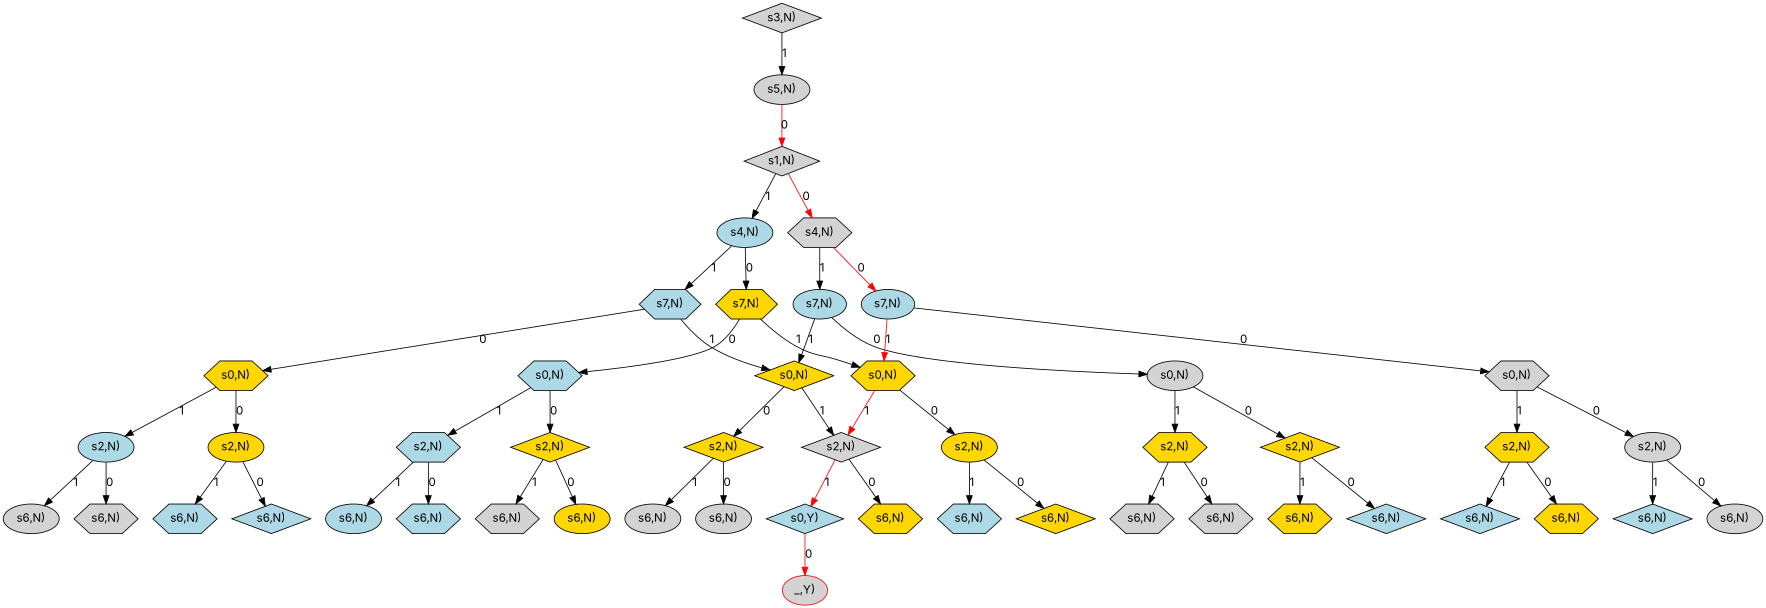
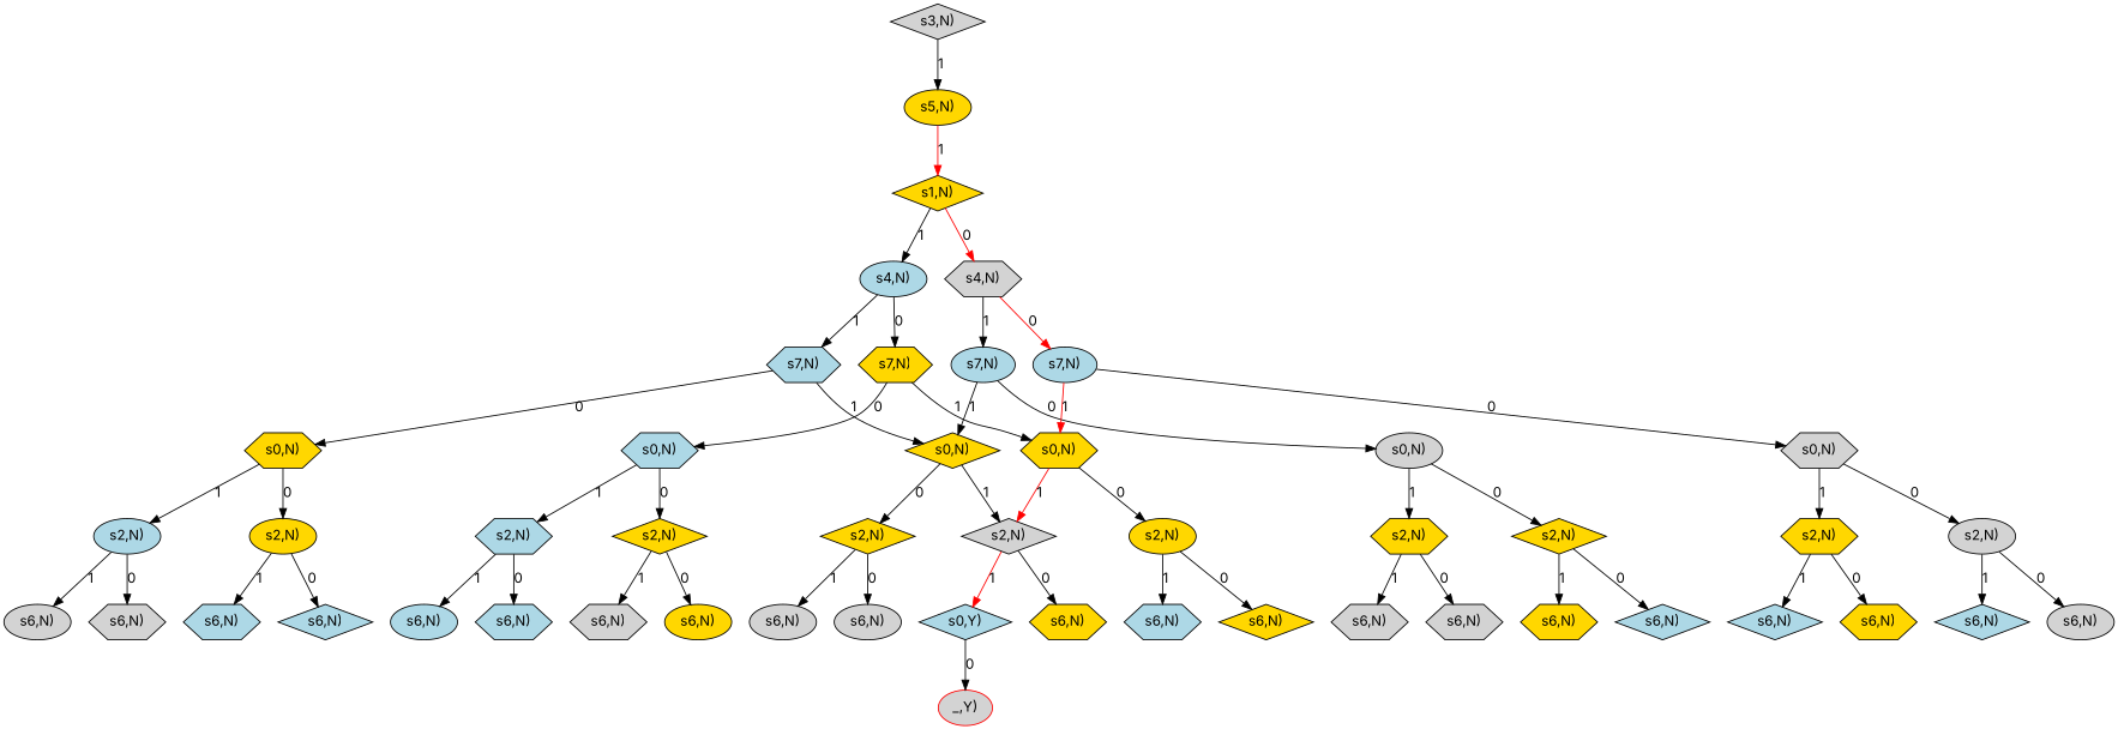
  strict digraph {
    fontname=Inter
    node [fillcolor=gold fontname=Inter shape=hexagon style=filled]
    edge [fontname=Inter]
    n1 [fillcolor=lightblue label="s0,Y)" shape=diamond]
    n2 [color=red fillcolor=lightgrey label="_,Y)" shape=ellipse]
    n3 [fillcolor=lightgrey label="s2,N)" shape=diamond]
    n4 [label="s6,N)"]
    n5 [label="s0,N)" shape=diamond]
    n6 [label="s2,N)" shape=diamond]
    n7 [fillcolor=lightgrey label="s6,N)" shape=ellipse]
    n8 [fillcolor=lightgrey label="s6,N)" shape=ellipse]
    n9 [fillcolor=lightblue label="s7,N)"]
    n10 [label="s0,N)"]
    n11 [fillcolor=lightblue label="s2,N)" shape=ellipse]
    n12 [label="s2,N)" shape=ellipse]
    n13 [fillcolor=lightgrey label="s6,N)" shape=ellipse]
    n14 [fillcolor=lightgrey label="s6,N)"]
    n15 [fillcolor=lightblue label="s6,N)"]
    n16 [fillcolor=lightblue label="s6,N)" shape=diamond]
    n17 [fillcolor=lightblue label="s4,N)" shape=ellipse]
    n18 [label="s7,N)"]
    n19 [label="s0,N)"]
    n20 [fillcolor=lightblue label="s0,N)"]
    n21 [label="s2,N)" shape=ellipse]
    n22 [fillcolor=lightblue label="s6,N)"]
    n23 [label="s6,N)" shape=diamond]
    n24 [fillcolor=lightblue label="s2,N)"]
    n25 [label="s2,N)" shape=diamond]
    n26 [fillcolor=lightblue label="s6,N)" shape=ellipse]
    n27 [fillcolor=lightblue label="s6,N)"]
    n28 [fillcolor=lightgrey label="s6,N)"]
    n29 [label="s6,N)" shape=ellipse]
-   n30 [fillcolor=lightgrey label="s1,N)" shape=diamond]
+   n30 [label="s1,N)" shape=diamond]
    n31 [fillcolor=lightgrey label="s4,N)"]
    n32 [fillcolor=lightblue label="s7,N)" shape=ellipse]
    n33 [fillcolor=lightblue label="s7,N)" shape=ellipse]
    n34 [fillcolor=lightgrey label="s0,N)" shape=ellipse]
    n35 [label="s2,N)"]
    n36 [label="s2,N)" shape=diamond]
    n37 [fillcolor=lightgrey label="s6,N)"]
    n38 [fillcolor=lightgrey label="s6,N)"]
    n39 [label="s6,N)"]
    n40 [fillcolor=lightblue label="s6,N)" shape=diamond]
    n41 [fillcolor=lightgrey label="s0,N)"]
    n42 [label="s2,N)"]
    n43 [fillcolor=lightgrey label="s2,N)" shape=ellipse]
    n44 [fillcolor=lightblue label="s6,N)" shape=diamond]
    n45 [label="s6,N)"]
    n46 [fillcolor=lightblue label="s6,N)" shape=diamond]
    n47 [fillcolor=lightgrey label="s6,N)" shape=ellipse]
-   n48 [fillcolor=lightgrey label="s5,N)" shape=ellipse]
+   n48 [label="s5,N)" shape=ellipse]
    n49 [fillcolor=lightgrey label="s3,N)" shape=diamond]
-   n1 -> n2 [color=red label=0]
+   n1 -> n2 [color=black label=0]
    n3 -> n1 [color=red label=1]
    n3 -> n4 [label=0]
    n5 -> n3 [label=1]
    n5 -> n6 [label=0]
    n6 -> n7 [label=1]
    n6 -> n8 [label=0]
    n9 -> n5 [label=1]
    n9 -> n10 [label=0]
    n10 -> n11 [label=1]
    n10 -> n12 [label=0]
    n11 -> n13 [label=1]
    n11 -> n14 [label=0]
    n12 -> n15 [label=1]
    n12 -> n16 [label=0]
    n17 -> n9 [label=1]
    n17 -> n18 [label=0]
    n18 -> n19 [label=1]
    n18 -> n20 [label=0]
    n19 -> n3 [color=red label=1]
    n19 -> n21 [label=0]
    n20 -> n24 [label=1]
    n20 -> n25 [label=0]
    n21 -> n22 [label=1]
    n21 -> n23 [label=0]
    n24 -> n26 [label=1]
    n24 -> n27 [label=0]
    n25 -> n28 [label=1]
    n25 -> n29 [label=0]
    n30 -> n17 [label=1]
    n30 -> n31 [color=red label=0]
    n31 -> n32 [label=1]
    n31 -> n33 [color=red label=0]
    n32 -> n5 [label=1]
    n32 -> n34 [label=0]
    n33 -> n19 [color=red label=1]
    n33 -> n41 [label=0]
    n34 -> n35 [label=1]
    n34 -> n36 [label=0]
    n35 -> n37 [label=1]
    n35 -> n38 [label=0]
    n36 -> n39 [label=1]
    n36 -> n40 [label=0]
    n41 -> n42 [label=1]
    n41 -> n43 [label=0]
    n42 -> n44 [label=1]
    n42 -> n45 [label=0]
    n43 -> n46 [label=1]
    n43 -> n47 [label=0]
-   n48 -> n30 [color=red label=0]
+   n48 -> n30 [color=red label=1]
    n49 -> n48 [color=black label=1]
  }
